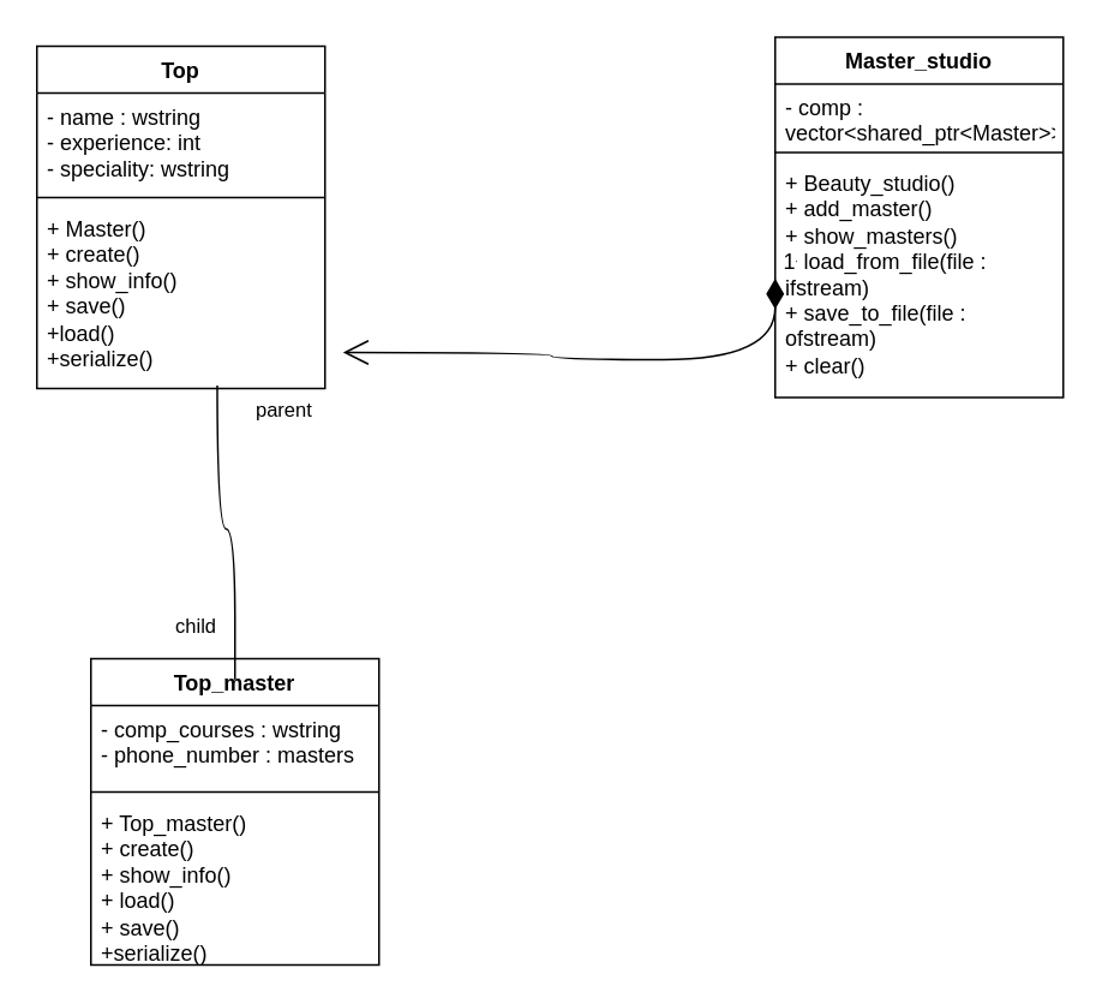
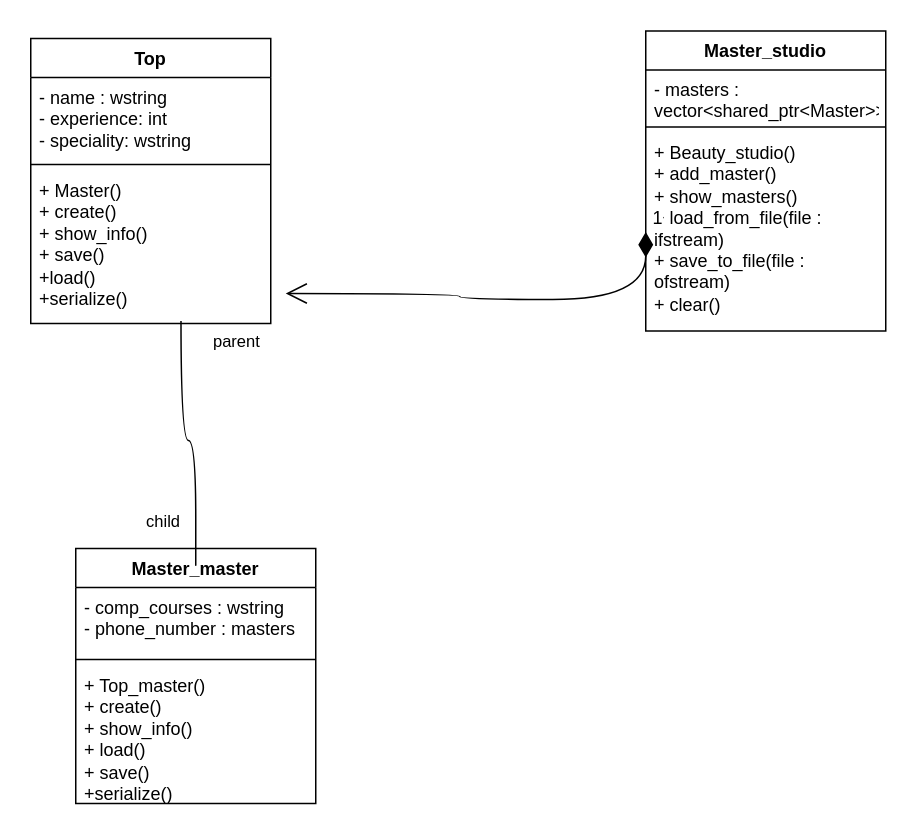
  <mxCell id="0" />
  <mxCell id="1" parent="0" />
  <mxCell id="2" value="Top" style="swimlane;fontStyle=1;align=center;verticalAlign=top;childLayout=stackLayout;horizontal=1;startSize=26;horizontalStack=0;resizeParent=1;resizeParentMax=0;resizeLast=0;collapsible=1;marginBottom=0;whiteSpace=wrap;html=1;" parent="1" vertex="1"><mxGeometry x="20" y="25" width="160" height="190" as="geometry" /></mxCell>
  <mxCell id="3" value="&lt;div&gt;- name : wstring&lt;/div&gt;&lt;div&gt;- experience: int&lt;/div&gt;&lt;div&gt;- speciality: wstring&lt;/div&gt;" style="text;strokeColor=none;fillColor=none;align=left;verticalAlign=top;spacingLeft=4;spacingRight=4;overflow=hidden;rotatable=0;points=[[0,0.5],[1,0.5]];portConstraint=eastwest;whiteSpace=wrap;html=1;" parent="2" vertex="1"><mxGeometry y="26" width="160" height="54" as="geometry" /></mxCell>
  <mxCell id="4" value="" style="line;strokeWidth=1;fillColor=none;align=left;verticalAlign=middle;spacingTop=-1;spacingLeft=3;spacingRight=3;rotatable=0;labelPosition=right;points=[];portConstraint=eastwest;strokeColor=inherit;" parent="2" vertex="1"><mxGeometry y="80" width="160" height="8" as="geometry" /></mxCell>
  <mxCell id="5" value="+ Master()&lt;div&gt;+ create()&lt;/div&gt;&lt;div&gt;+ show_info()&lt;/div&gt;&lt;div&gt;+ save()&lt;/div&gt;&lt;div&gt;+load()&lt;/div&gt;&lt;div&gt;+serialize()&lt;/div&gt;" style="text;strokeColor=none;fillColor=none;align=left;verticalAlign=top;spacingLeft=4;spacingRight=4;overflow=hidden;rotatable=0;points=[[0,0.5],[1,0.5]];portConstraint=eastwest;whiteSpace=wrap;html=1;" parent="2" vertex="1"><mxGeometry y="88" width="160" height="102" as="geometry" /></mxCell>
- <mxCell id="6" value="Top_master" style="swimlane;fontStyle=1;align=center;verticalAlign=top;childLayout=stackLayout;horizontal=1;startSize=26;horizontalStack=0;resizeParent=1;resizeParentMax=0;resizeLast=0;collapsible=1;marginBottom=0;whiteSpace=wrap;html=1;" parent="1" vertex="1"><mxGeometry x="50" y="365" width="160" height="170" as="geometry" /></mxCell>
+ <mxCell id="6" value="Master_master" style="swimlane;fontStyle=1;align=center;verticalAlign=top;childLayout=stackLayout;horizontal=1;startSize=26;horizontalStack=0;resizeParent=1;resizeParentMax=0;resizeLast=0;collapsible=1;marginBottom=0;whiteSpace=wrap;html=1;" parent="1" vertex="1"><mxGeometry x="50" y="365" width="160" height="170" as="geometry" /></mxCell>
  <mxCell id="7" value="- comp_courses : wstring&lt;div&gt;- phone_number : masters&lt;/div&gt;" style="text;strokeColor=none;fillColor=none;align=left;verticalAlign=top;spacingLeft=4;spacingRight=4;overflow=hidden;rotatable=0;points=[[0,0.5],[1,0.5]];portConstraint=eastwest;whiteSpace=wrap;html=1;" parent="6" vertex="1"><mxGeometry y="26" width="160" height="44" as="geometry" /></mxCell>
  <mxCell id="8" value="" style="line;strokeWidth=1;fillColor=none;align=left;verticalAlign=middle;spacingTop=-1;spacingLeft=3;spacingRight=3;rotatable=0;labelPosition=right;points=[];portConstraint=eastwest;strokeColor=inherit;" parent="6" vertex="1"><mxGeometry y="70" width="160" height="8" as="geometry" /></mxCell>
  <mxCell id="9" value="+ Top_master()&lt;div&gt;+ create()&lt;/div&gt;&lt;div&gt;+ show_info()&lt;/div&gt;&lt;div&gt;+ load()&lt;/div&gt;&lt;div&gt;+ save()&lt;/div&gt;&lt;div&gt;&lt;span style=&quot;background-color: transparent; color: light-dark(rgb(0, 0, 0), rgb(255, 255, 255));&quot;&gt;+serialize()&lt;/span&gt;&lt;/div&gt;" style="text;strokeColor=none;fillColor=none;align=left;verticalAlign=top;spacingLeft=4;spacingRight=4;overflow=hidden;rotatable=0;points=[[0,0.5],[1,0.5]];portConstraint=eastwest;whiteSpace=wrap;html=1;" parent="6" vertex="1"><mxGeometry y="78" width="160" height="92" as="geometry" /></mxCell>
  <mxCell id="10" value="Master_studio" style="swimlane;fontStyle=1;align=center;verticalAlign=top;childLayout=stackLayout;horizontal=1;startSize=26;horizontalStack=0;resizeParent=1;resizeParentMax=0;resizeLast=0;collapsible=1;marginBottom=0;whiteSpace=wrap;html=1;" parent="1" vertex="1"><mxGeometry x="430" y="20" width="160" height="200" as="geometry" /></mxCell>
- <mxCell id="11" value="&lt;div&gt;- comp : vector&amp;lt;shared_ptr&amp;lt;Master&amp;gt;&amp;gt;&lt;/div&gt;" style="text;strokeColor=none;fillColor=none;align=left;verticalAlign=top;spacingLeft=4;spacingRight=4;overflow=hidden;rotatable=0;points=[[0,0.5],[1,0.5]];portConstraint=eastwest;whiteSpace=wrap;html=1;" parent="10" vertex="1"><mxGeometry y="26" width="160" height="34" as="geometry" /></mxCell>
+ <mxCell id="11" value="&lt;div&gt;- masters : vector&amp;lt;shared_ptr&amp;lt;Master&amp;gt;&amp;gt;&lt;/div&gt;" style="text;strokeColor=none;fillColor=none;align=left;verticalAlign=top;spacingLeft=4;spacingRight=4;overflow=hidden;rotatable=0;points=[[0,0.5],[1,0.5]];portConstraint=eastwest;whiteSpace=wrap;html=1;" parent="10" vertex="1"><mxGeometry y="26" width="160" height="34" as="geometry" /></mxCell>
  <mxCell id="12" value="" style="line;strokeWidth=1;fillColor=none;align=left;verticalAlign=middle;spacingTop=-1;spacingLeft=3;spacingRight=3;rotatable=0;labelPosition=right;points=[];portConstraint=eastwest;strokeColor=inherit;" parent="10" vertex="1"><mxGeometry y="60" width="160" height="8" as="geometry" /></mxCell>
  <mxCell id="13" value="+ Beauty_studio()&lt;div&gt;+ add_master()&lt;/div&gt;&lt;div&gt;+ show_masters()&lt;/div&gt;&lt;div&gt;+ load_from_file(file : ifstream)&lt;/div&gt;&lt;div&gt;+ save_to_file(file : ofstream)&lt;/div&gt;&lt;div&gt;+ clear()&lt;/div&gt;" style="text;strokeColor=none;fillColor=none;align=left;verticalAlign=top;spacingLeft=4;spacingRight=4;overflow=hidden;rotatable=0;points=[[0,0.5],[1,0.5]];portConstraint=eastwest;whiteSpace=wrap;html=1;" parent="10" vertex="1"><mxGeometry y="68" width="160" height="132" as="geometry" /></mxCell>
  <mxCell id="14" value="" style="endArrow=none;html=1;edgeStyle=orthogonalEdgeStyle;rounded=0;fontSize=12;startSize=8;endSize=8;curved=1;entryX=0.5;entryY=0;entryDx=0;entryDy=0;exitX=0.626;exitY=0.984;exitDx=0;exitDy=0;exitPerimeter=0;" parent="1" source="5" target="6" edge="1"><mxGeometry relative="1" as="geometry"><mxPoint x="140" y="275" as="sourcePoint" /><mxPoint x="50" y="295" as="targetPoint" /><Array as="points"><mxPoint x="120" y="293" /><mxPoint x="130" y="293" /><mxPoint x="130" y="395" /></Array></mxGeometry></mxCell>
  <mxCell id="15" value="parent" style="edgeLabel;resizable=0;html=1;align=left;verticalAlign=bottom;" parent="14" connectable="0" vertex="1"><mxGeometry x="-1" relative="1" as="geometry"><mxPoint x="20" y="22" as="offset" /></mxGeometry></mxCell>
  <mxCell id="16" value="child" style="edgeLabel;resizable=0;html=1;align=right;verticalAlign=bottom;" parent="14" connectable="0" vertex="1"><mxGeometry x="1" relative="1" as="geometry"><mxPoint x="-10" y="-10" as="offset" /></mxGeometry></mxCell>
  <mxCell id="17" value="1" style="endArrow=open;html=1;endSize=12;startArrow=diamondThin;startSize=14;startFill=1;edgeStyle=orthogonalEdgeStyle;align=left;verticalAlign=bottom;rounded=0;fontSize=12;curved=1;exitX=0;exitY=0.5;exitDx=0;exitDy=0;" parent="1" source="13" edge="1"><mxGeometry x="-1" y="3" relative="1" as="geometry"><mxPoint x="30" y="345" as="sourcePoint" /><mxPoint x="190" y="195" as="targetPoint" /><Array as="points"><mxPoint x="306" y="199" /><mxPoint x="306" y="195" /></Array></mxGeometry></mxCell>
